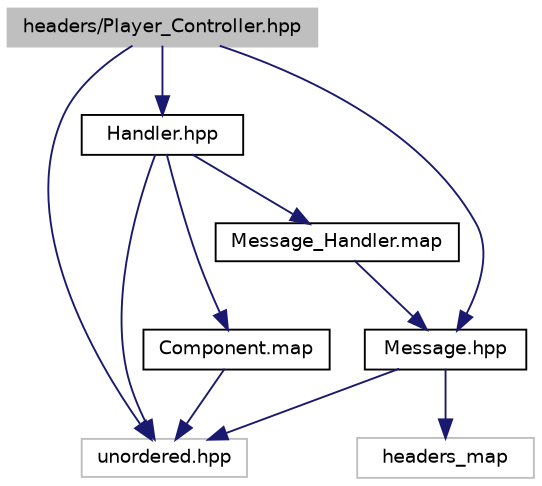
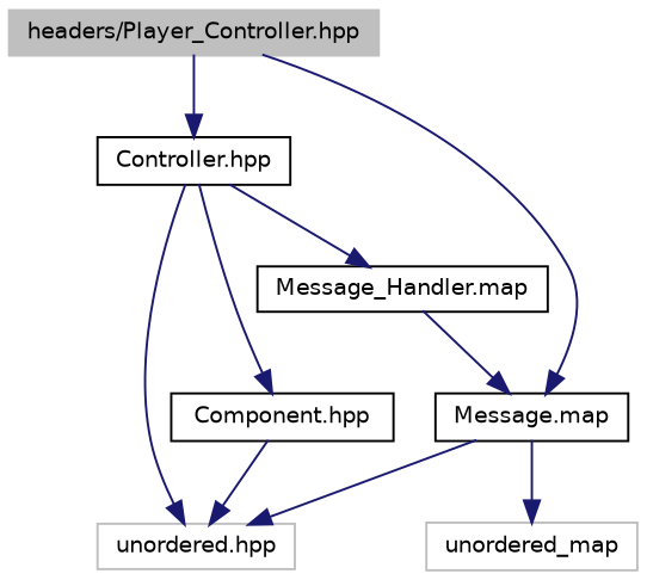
  digraph {
    node [color=black fillcolor=white fontname=Helvetica fontsize=10 shape=record style=filled]
    edge [color=midnightblue fontname=Helvetica fontsize=10 labelfontname=Helvetica labelfontsize=10 style=solid]
    n1 [color=grey75 fillcolor=grey75 fontcolor=black height=0.2 label="headers/Player_Controller.hpp" width=0.4]
    n2 [color=grey75 height=0.2 label="unordered.hpp" width=0.4]
-   n3 [height=0.2 label="Handler.hpp" width=0.4]
-   n4 [height=0.2 label="Message.hpp" width=0.4]
-   n5 [height=0.2 label="Component.map" width=0.4]
+   n3 [height=0.2 label="Controller.hpp" width=0.4]
+   n4 [height=0.2 label="Message.map" width=0.4]
+   n5 [height=0.2 label="Component.hpp" width=0.4]
    n6 [height=0.2 label="Message_Handler.map" width=0.4]
-   n7 [color=grey75 height=0.2 label=headers_map width=0.4]
-   n1 -> n2
+   n7 [color=grey75 height=0.2 label=unordered_map width=0.4]
    n1 -> n3
    n1 -> n4
    n3 -> n2
    n3 -> n5
    n3 -> n6
    n4 -> n2
    n4 -> n7
    n5 -> n2
    n6 -> n4
  }
